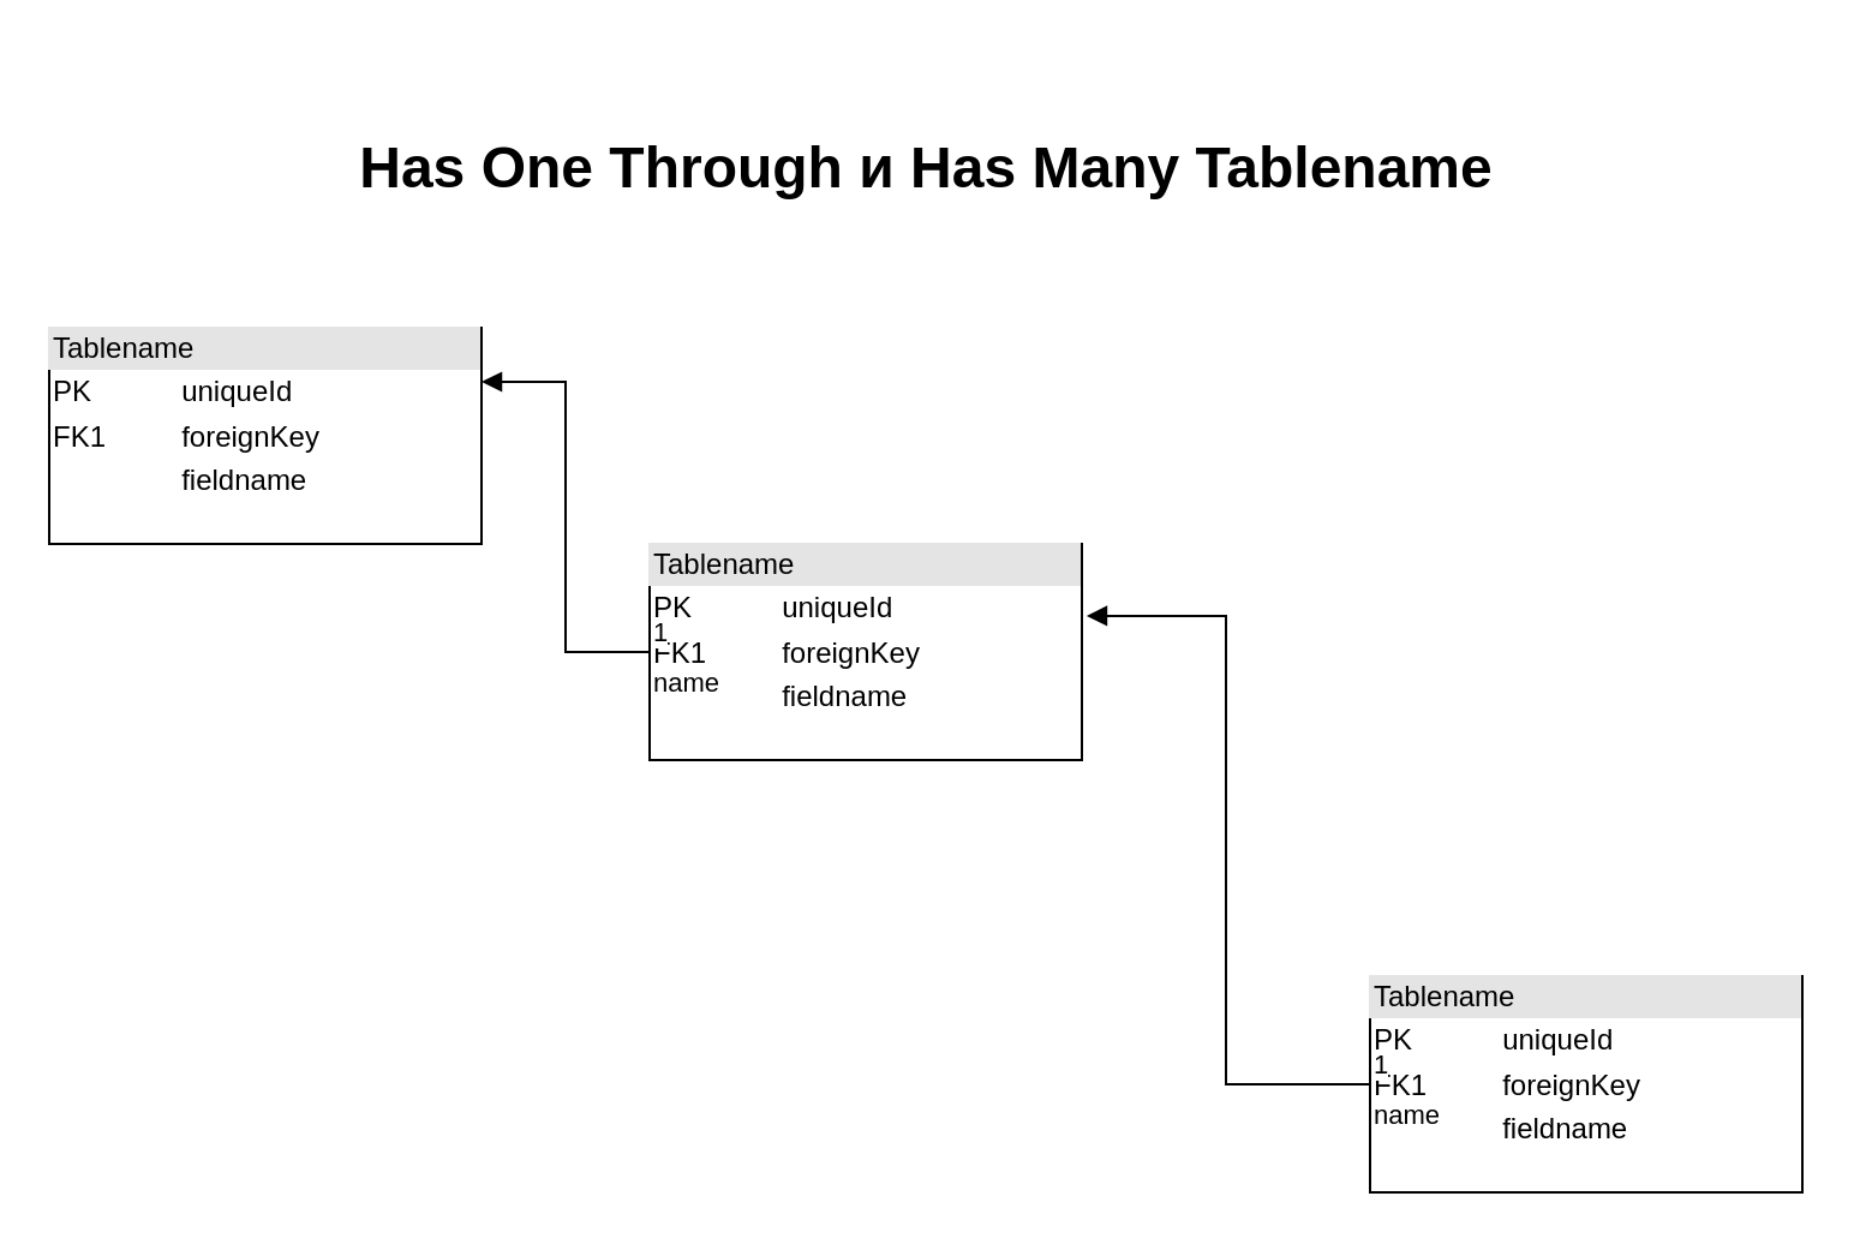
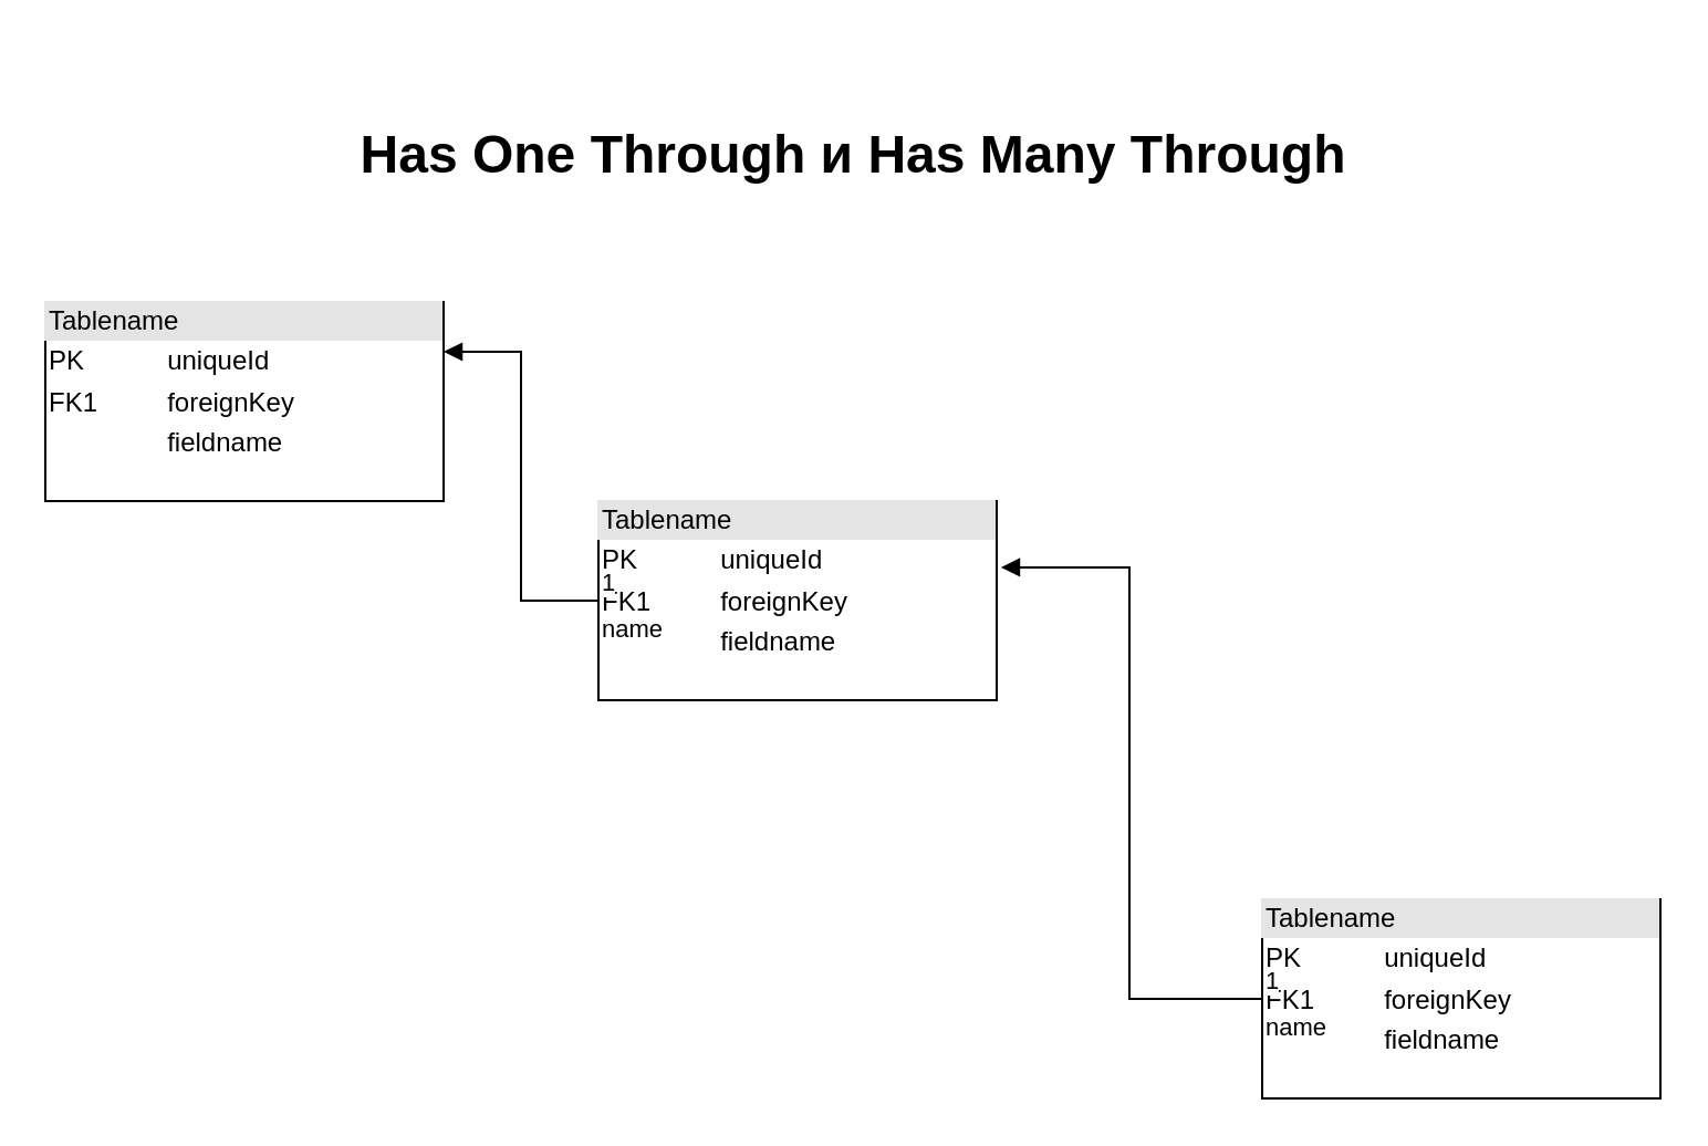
  <mxCell id="0" />
  <mxCell id="1" parent="0" />
  <mxCell id="2" value="&lt;div style=&quot;box-sizing:border-box;width:100%;background:#e4e4e4;padding:2px;&quot;&gt;Tablename&lt;/div&gt;&lt;table style=&quot;width:100%;font-size:1em;&quot; cellpadding=&quot;2&quot; cellspacing=&quot;0&quot;&gt;&lt;tr&gt;&lt;td&gt;PK&lt;/td&gt;&lt;td&gt;uniqueId&lt;/td&gt;&lt;/tr&gt;&lt;tr&gt;&lt;td&gt;FK1&lt;/td&gt;&lt;td&gt;foreignKey&lt;/td&gt;&lt;/tr&gt;&lt;tr&gt;&lt;td&gt;&lt;/td&gt;&lt;td&gt;fieldname&lt;/td&gt;&lt;/tr&gt;&lt;/table&gt;" style="verticalAlign=top;align=left;overflow=fill;html=1;" vertex="1" parent="1"><mxGeometry x="20" y="110" width="180" height="90" as="geometry" /></mxCell>
  <mxCell id="3" value="&lt;div style=&quot;box-sizing:border-box;width:100%;background:#e4e4e4;padding:2px;&quot;&gt;Tablename&lt;/div&gt;&lt;table style=&quot;width:100%;font-size:1em;&quot; cellpadding=&quot;2&quot; cellspacing=&quot;0&quot;&gt;&lt;tr&gt;&lt;td&gt;PK&lt;/td&gt;&lt;td&gt;uniqueId&lt;/td&gt;&lt;/tr&gt;&lt;tr&gt;&lt;td&gt;FK1&lt;/td&gt;&lt;td&gt;foreignKey&lt;/td&gt;&lt;/tr&gt;&lt;tr&gt;&lt;td&gt;&lt;/td&gt;&lt;td&gt;fieldname&lt;/td&gt;&lt;/tr&gt;&lt;/table&gt;" style="verticalAlign=top;align=left;overflow=fill;html=1;" vertex="1" parent="1"><mxGeometry x="270" y="200" width="180" height="90" as="geometry" /></mxCell>
  <mxCell id="4" value="&lt;div style=&quot;box-sizing:border-box;width:100%;background:#e4e4e4;padding:2px;&quot;&gt;Tablename&lt;/div&gt;&lt;table style=&quot;width:100%;font-size:1em;&quot; cellpadding=&quot;2&quot; cellspacing=&quot;0&quot;&gt;&lt;tr&gt;&lt;td&gt;PK&lt;/td&gt;&lt;td&gt;uniqueId&lt;/td&gt;&lt;/tr&gt;&lt;tr&gt;&lt;td&gt;FK1&lt;/td&gt;&lt;td&gt;foreignKey&lt;/td&gt;&lt;/tr&gt;&lt;tr&gt;&lt;td&gt;&lt;/td&gt;&lt;td&gt;fieldname&lt;/td&gt;&lt;/tr&gt;&lt;/table&gt;" style="verticalAlign=top;align=left;overflow=fill;html=1;" vertex="1" parent="1"><mxGeometry x="570" y="380" width="180" height="90" as="geometry" /></mxCell>
  <mxCell id="5" value="name" style="endArrow=block;endFill=1;html=1;edgeStyle=orthogonalEdgeStyle;align=left;verticalAlign=top;rounded=0;entryX=1;entryY=0.25;entryDx=0;entryDy=0;exitX=0;exitY=0.5;exitDx=0;exitDy=0;" edge="1" parent="1" source="3" target="2"><mxGeometry x="-1" relative="1" as="geometry"><mxPoint x="270" y="260" as="sourcePoint" /><mxPoint x="430" y="260" as="targetPoint" /></mxGeometry></mxCell>
  <mxCell id="6" value="1" style="edgeLabel;resizable=0;html=1;align=left;verticalAlign=bottom;" connectable="0" vertex="1" parent="5"><mxGeometry x="-1" relative="1" as="geometry" /></mxCell>
  <mxCell id="7" value="name" style="endArrow=block;endFill=1;html=1;edgeStyle=orthogonalEdgeStyle;align=left;verticalAlign=top;rounded=0;exitX=0;exitY=0.5;exitDx=0;exitDy=0;entryX=1.011;entryY=0.333;entryDx=0;entryDy=0;entryPerimeter=0;" edge="1" parent="1" source="4" target="3"><mxGeometry x="-1" relative="1" as="geometry"><mxPoint x="520" y="290" as="sourcePoint" /><mxPoint x="480" y="250" as="targetPoint" /><Array as="points"><mxPoint x="510" y="425" /><mxPoint x="510" y="230" /></Array></mxGeometry></mxCell>
  <mxCell id="8" value="1" style="edgeLabel;resizable=0;html=1;align=left;verticalAlign=bottom;" connectable="0" vertex="1" parent="7"><mxGeometry x="-1" relative="1" as="geometry" /></mxCell>
- <mxCell id="9" value="&lt;h1 style=&quot;&quot; class=&quot;title style-scope ytd-video-primary-info-renderer&quot;&gt;&lt;font style=&quot;font-size: 24px;&quot;&gt;Has One Through и Has Many Tablename&lt;/font&gt;&lt;/h1&gt;" style="text;strokeColor=none;fillColor=none;html=1;fontSize=24;fontStyle=1;verticalAlign=middle;align=center;" vertex="1" parent="1"><mxGeometry x="50" y="20" width="670" height="30" as="geometry" /></mxCell>
+ <mxCell id="9" value="&lt;h1 style=&quot;&quot; class=&quot;title style-scope ytd-video-primary-info-renderer&quot;&gt;&lt;font style=&quot;font-size: 24px;&quot;&gt;Has One Through и Has Many Through&lt;/font&gt;&lt;/h1&gt;" style="text;strokeColor=none;fillColor=none;html=1;fontSize=24;fontStyle=1;verticalAlign=middle;align=center;" vertex="1" parent="1"><mxGeometry x="50" y="20" width="670" height="30" as="geometry" /></mxCell>
